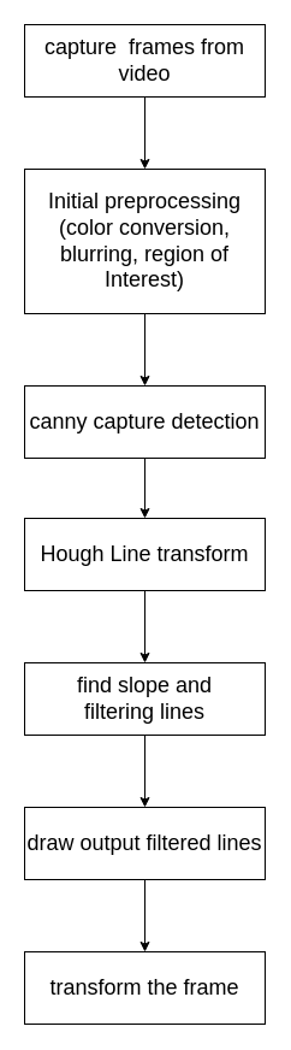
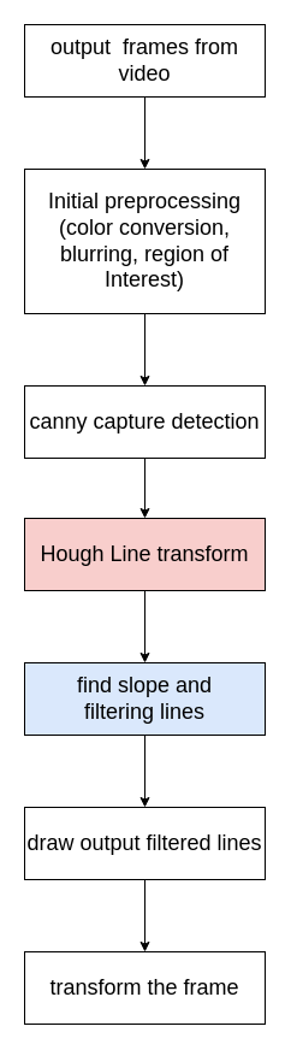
  <mxCell id="0" />
  <mxCell id="1" parent="0" />
  <mxCell id="2" value="" style="edgeStyle=orthogonalEdgeStyle;rounded=0;orthogonalLoop=1;jettySize=auto;html=1;fontSize=18;" edge="1" parent="1" source="3" target="5"><mxGeometry relative="1" as="geometry" /></mxCell>
- <mxCell id="3" value="&lt;font style=&quot;font-size: 18px;&quot;&gt;capture&amp;nbsp; frames from video&lt;/font&gt;" style="rounded=0;whiteSpace=wrap;html=1;" vertex="1" parent="1"><mxGeometry x="20" y="20" width="200" height="60" as="geometry" /></mxCell>
+ <mxCell id="3" value="&lt;font style=&quot;font-size: 18px;&quot;&gt;output&amp;nbsp; frames from video&lt;/font&gt;" style="rounded=0;whiteSpace=wrap;html=1;" vertex="1" parent="1"><mxGeometry x="20" y="20" width="200" height="60" as="geometry" /></mxCell>
  <mxCell id="4" value="" style="edgeStyle=orthogonalEdgeStyle;rounded=0;orthogonalLoop=1;jettySize=auto;html=1;fontSize=18;" edge="1" parent="1" source="5" target="7"><mxGeometry relative="1" as="geometry" /></mxCell>
  <mxCell id="5" value="Initial preprocessing&lt;br&gt;(color conversion, blurring, region of Interest)" style="rounded=0;whiteSpace=wrap;html=1;fontSize=18;" vertex="1" parent="1"><mxGeometry x="20" y="140" width="200" height="120" as="geometry" /></mxCell>
  <mxCell id="6" value="" style="edgeStyle=orthogonalEdgeStyle;rounded=0;orthogonalLoop=1;jettySize=auto;html=1;fontSize=18;" edge="1" parent="1" source="7" target="9"><mxGeometry relative="1" as="geometry" /></mxCell>
  <mxCell id="7" value="canny capture detection" style="rounded=0;whiteSpace=wrap;html=1;fontSize=18;" vertex="1" parent="1"><mxGeometry x="20" y="320" width="200" height="60" as="geometry" /></mxCell>
  <mxCell id="8" value="" style="edgeStyle=orthogonalEdgeStyle;rounded=0;orthogonalLoop=1;jettySize=auto;html=1;fontSize=18;" edge="1" parent="1" source="9" target="11"><mxGeometry relative="1" as="geometry" /></mxCell>
- <mxCell id="9" value="Hough Line transform" style="rounded=0;whiteSpace=wrap;html=1;fontSize=18;" vertex="1" parent="1"><mxGeometry x="20" y="430" width="200" height="60" as="geometry" /></mxCell>
+ <mxCell id="9" value="Hough Line transform" style="rounded=0;whiteSpace=wrap;html=1;fontSize=18;fillColor=#f8cecc;" vertex="1" parent="1"><mxGeometry x="20" y="430" width="200" height="60" as="geometry" /></mxCell>
  <mxCell id="10" value="" style="edgeStyle=orthogonalEdgeStyle;rounded=0;orthogonalLoop=1;jettySize=auto;html=1;fontSize=18;" edge="1" parent="1" source="11" target="13"><mxGeometry relative="1" as="geometry" /></mxCell>
- <mxCell id="11" value="find slope and&lt;br&gt;filtering lines" style="rounded=0;whiteSpace=wrap;html=1;fontSize=18;" vertex="1" parent="1"><mxGeometry x="20" y="550" width="200" height="60" as="geometry" /></mxCell>
+ <mxCell id="11" value="find slope and&lt;br&gt;filtering lines" style="rounded=0;whiteSpace=wrap;html=1;fontSize=18;fillColor=#dae8fc;" vertex="1" parent="1"><mxGeometry x="20" y="550" width="200" height="60" as="geometry" /></mxCell>
  <mxCell id="12" value="" style="edgeStyle=orthogonalEdgeStyle;rounded=0;orthogonalLoop=1;jettySize=auto;html=1;fontSize=18;" edge="1" parent="1" source="13" target="14"><mxGeometry relative="1" as="geometry" /></mxCell>
  <mxCell id="13" value="draw output filtered lines" style="rounded=0;whiteSpace=wrap;html=1;fontSize=18;" vertex="1" parent="1"><mxGeometry x="20" y="670" width="200" height="60" as="geometry" /></mxCell>
  <mxCell id="14" value="transform the frame" style="rounded=0;whiteSpace=wrap;html=1;fontSize=18;" vertex="1" parent="1"><mxGeometry x="20" y="790" width="200" height="60" as="geometry" /></mxCell>
